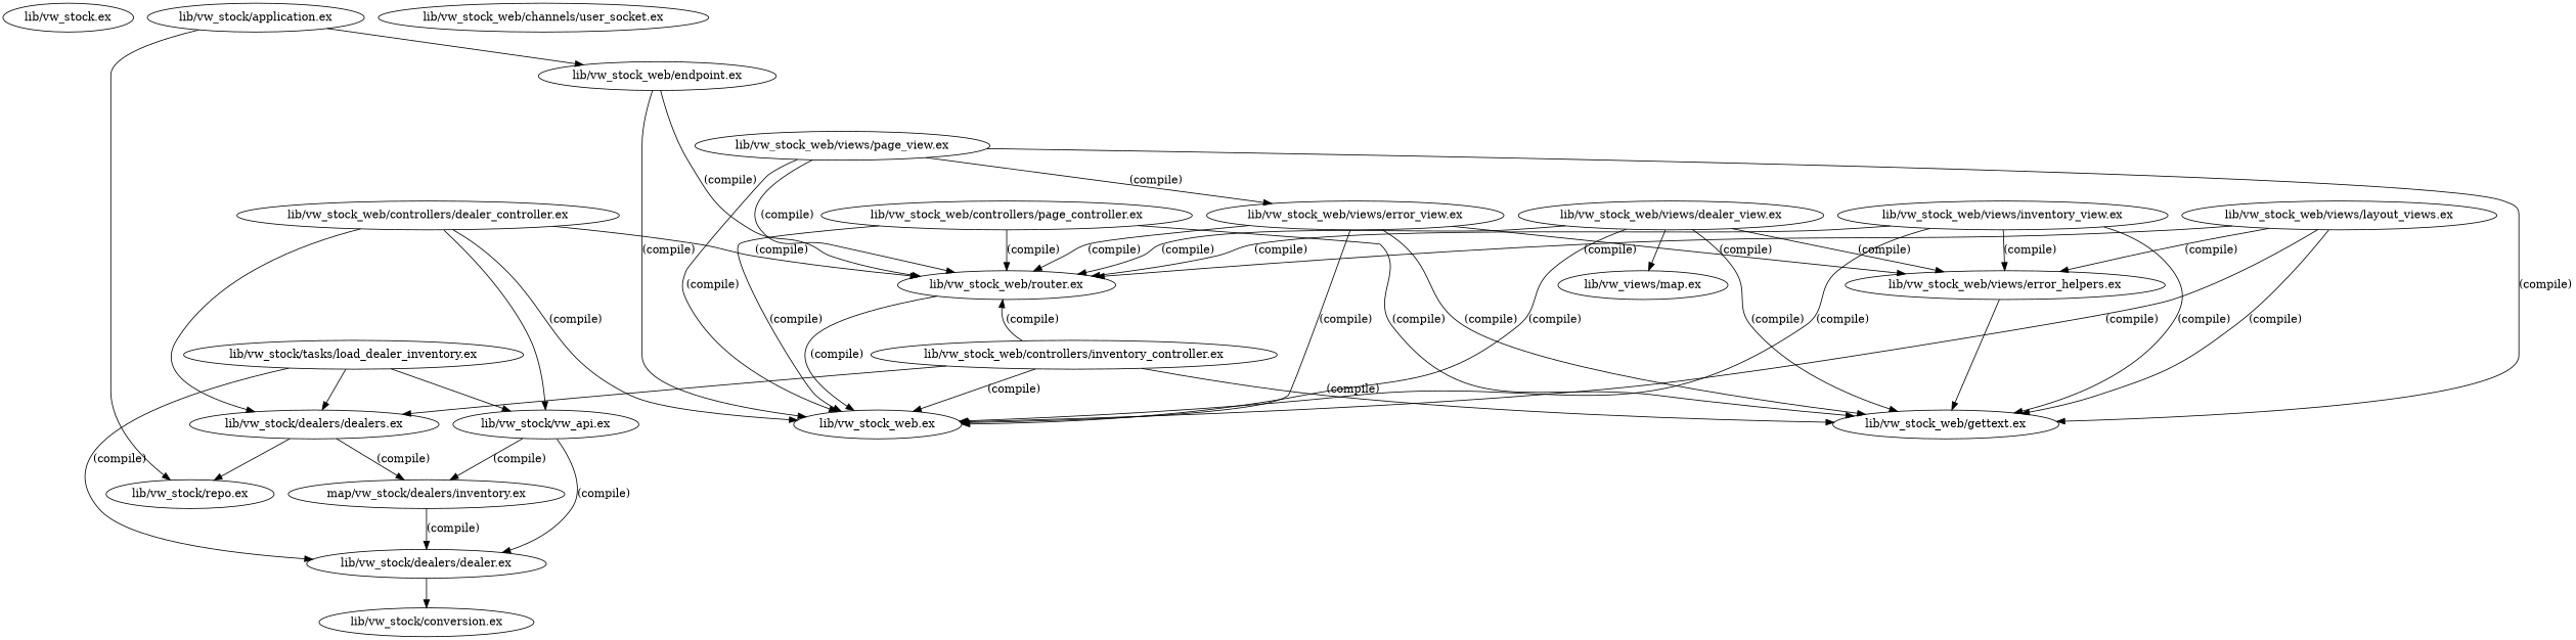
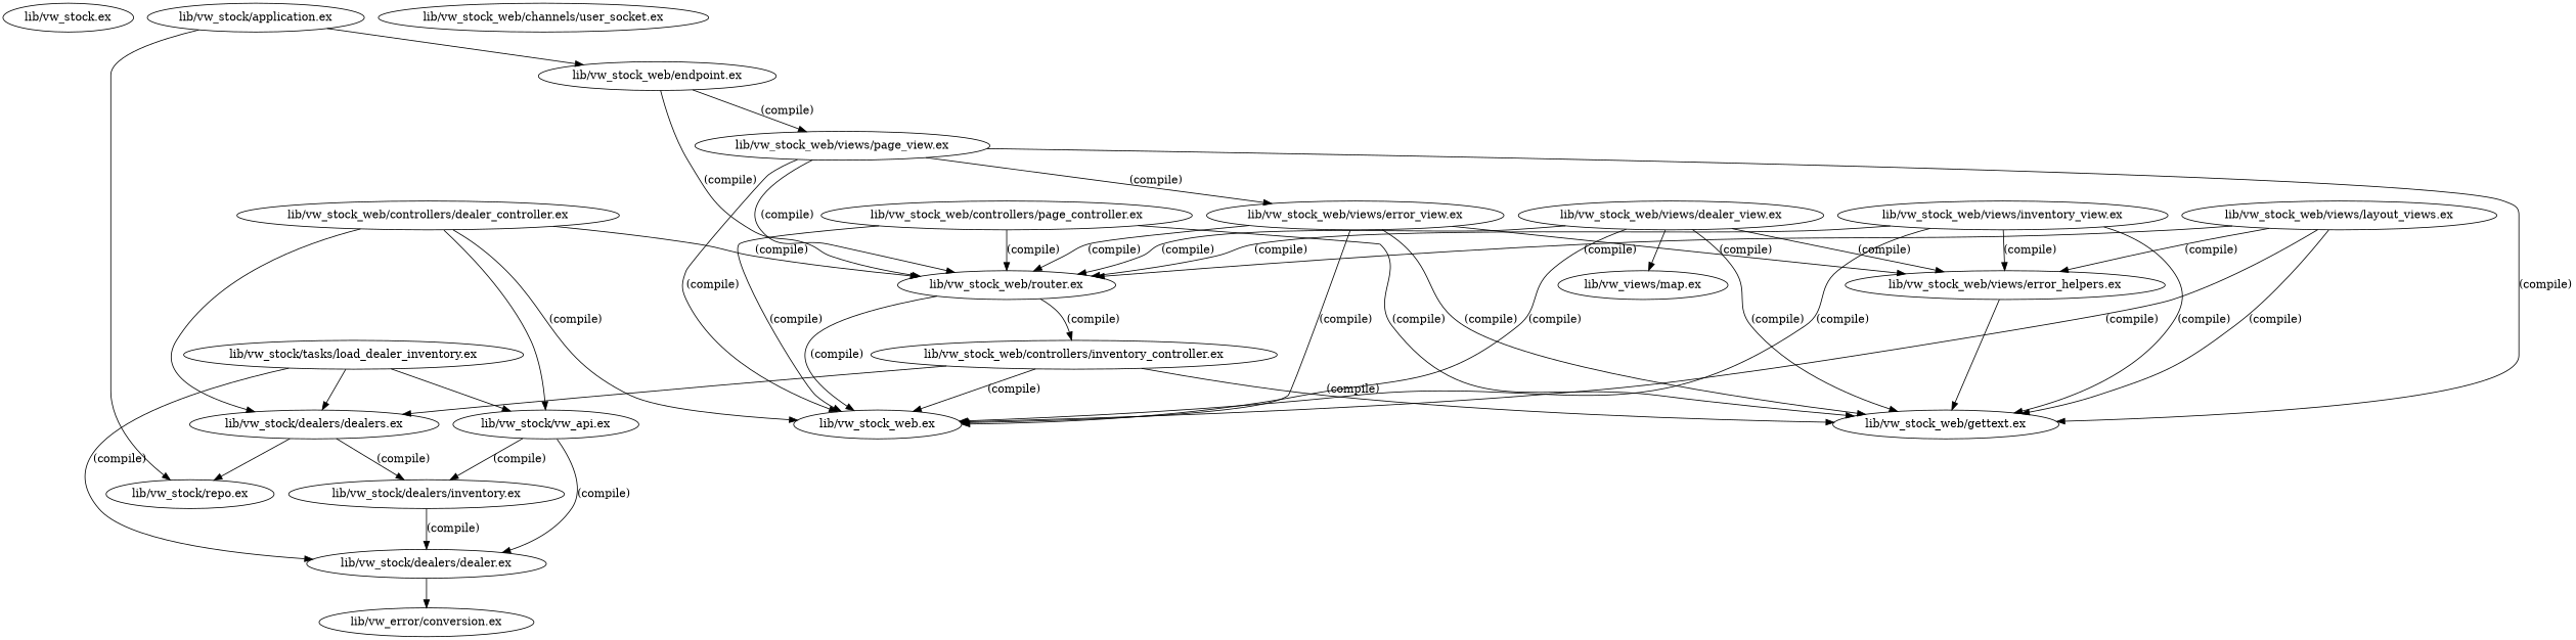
  digraph {
    "lib/vw_stock.ex"
    "lib/vw_stock/application.ex"
    "lib/vw_stock/repo.ex"
    "lib/vw_stock_web/endpoint.ex"
    "lib/vw_stock_web.ex"
    "lib/vw_stock_web/router.ex"
    "lib/vw_stock/dealers/dealer.ex"
-   "lib/vw_stock/conversion.ex"
+   "lib/vw_stock/conversion.ex" [label="lib/vw_error/conversion.ex"]
    "lib/vw_stock/dealers/dealers.ex"
-   "lib/vw_stock/dealers/inventory.ex" [label="map/vw_stock/dealers/inventory.ex"]
+   "lib/vw_stock/dealers/inventory.ex"
    "lib/vw_stock/tasks/load_dealer_inventory.ex"
    "lib/vw_stock/vw_api.ex"
    "lib/vw_stock_web/channels/user_socket.ex"
    "lib/vw_stock_web/controllers/dealer_controller.ex"
    "lib/vw_stock_web/controllers/inventory_controller.ex"
    "lib/vw_stock_web/gettext.ex"
    "lib/vw_stock_web/controllers/page_controller.ex"
    "lib/vw_stock_web/views/dealer_view.ex"
    n19 [label="lib/vw_views/map.ex"]
    "lib/vw_stock_web/views/error_helpers.ex"
    "lib/vw_stock_web/views/error_view.ex"
    "lib/vw_stock_web/views/inventory_view.ex"
    n23 [label="lib/vw_stock_web/views/layout_views.ex"]
    "lib/vw_stock_web/views/page_view.ex"
    "lib/vw_stock/application.ex" -> "lib/vw_stock/repo.ex"
    "lib/vw_stock/application.ex" -> "lib/vw_stock_web/endpoint.ex"
-   "lib/vw_stock_web/endpoint.ex" -> "lib/vw_stock_web.ex" [label="(compile)"]
+   "lib/vw_stock_web/endpoint.ex" -> "lib/vw_stock_web/views/page_view.ex" [label="(compile)"]
    "lib/vw_stock_web/endpoint.ex" -> "lib/vw_stock_web/router.ex" [label="(compile)"]
    "lib/vw_stock_web/router.ex" -> "lib/vw_stock_web.ex" [label="(compile)"]
    "lib/vw_stock/dealers/dealer.ex" -> "lib/vw_stock/conversion.ex"
    "lib/vw_stock/dealers/dealers.ex" -> "lib/vw_stock/repo.ex"
    "lib/vw_stock/dealers/dealers.ex" -> "lib/vw_stock/dealers/inventory.ex" [label="(compile)"]
    "lib/vw_stock/dealers/inventory.ex" -> "lib/vw_stock/dealers/dealer.ex" [label="(compile)"]
    "lib/vw_stock/tasks/load_dealer_inventory.ex" -> "lib/vw_stock/dealers/dealer.ex" [label="(compile)"]
    "lib/vw_stock/tasks/load_dealer_inventory.ex" -> "lib/vw_stock/dealers/dealers.ex"
    "lib/vw_stock/tasks/load_dealer_inventory.ex" -> "lib/vw_stock/vw_api.ex"
    "lib/vw_stock/vw_api.ex" -> "lib/vw_stock/dealers/dealer.ex" [label="(compile)"]
    "lib/vw_stock/vw_api.ex" -> "lib/vw_stock/dealers/inventory.ex" [label="(compile)"]
    "lib/vw_stock_web/controllers/dealer_controller.ex" -> "lib/vw_stock_web.ex" [label="(compile)"]
    "lib/vw_stock_web/controllers/dealer_controller.ex" -> "lib/vw_stock_web/router.ex" [label="(compile)"]
    "lib/vw_stock_web/controllers/dealer_controller.ex" -> "lib/vw_stock/dealers/dealers.ex"
    "lib/vw_stock_web/controllers/dealer_controller.ex" -> "lib/vw_stock/vw_api.ex"
    "lib/vw_stock_web/controllers/inventory_controller.ex" -> "lib/vw_stock_web.ex" [label="(compile)"]
-   "lib/vw_stock_web/controllers/inventory_controller.ex" -> "lib/vw_stock_web/router.ex" [label="(compile)"]
+   "lib/vw_stock_web/router.ex" -> "lib/vw_stock_web/controllers/inventory_controller.ex" [label="(compile)"]
    "lib/vw_stock_web/controllers/inventory_controller.ex" -> "lib/vw_stock/dealers/dealers.ex"
    "lib/vw_stock_web/controllers/inventory_controller.ex" -> "lib/vw_stock_web/gettext.ex" [label="(compile)"]
    "lib/vw_stock_web/controllers/page_controller.ex" -> "lib/vw_stock_web.ex" [label="(compile)"]
    "lib/vw_stock_web/controllers/page_controller.ex" -> "lib/vw_stock_web/router.ex" [label="(compile)"]
    "lib/vw_stock_web/controllers/page_controller.ex" -> "lib/vw_stock_web/gettext.ex" [label="(compile)"]
    "lib/vw_stock_web/views/dealer_view.ex" -> "lib/vw_stock_web.ex" [label="(compile)"]
    "lib/vw_stock_web/views/dealer_view.ex" -> "lib/vw_stock_web/router.ex" [label="(compile)"]
    "lib/vw_stock_web/views/dealer_view.ex" -> "lib/vw_stock_web/gettext.ex" [label="(compile)"]
    "lib/vw_stock_web/views/dealer_view.ex" -> n19
    "lib/vw_stock_web/views/dealer_view.ex" -> "lib/vw_stock_web/views/error_helpers.ex" [label="(compile)"]
    "lib/vw_stock_web/views/error_helpers.ex" -> "lib/vw_stock_web/gettext.ex"
    "lib/vw_stock_web/views/error_view.ex" -> "lib/vw_stock_web.ex" [label="(compile)"]
    "lib/vw_stock_web/views/error_view.ex" -> "lib/vw_stock_web/router.ex" [label="(compile)"]
    "lib/vw_stock_web/views/error_view.ex" -> "lib/vw_stock_web/gettext.ex" [label="(compile)"]
    "lib/vw_stock_web/views/error_view.ex" -> "lib/vw_stock_web/views/error_helpers.ex" [label="(compile)"]
    "lib/vw_stock_web/views/inventory_view.ex" -> "lib/vw_stock_web.ex" [label="(compile)"]
    "lib/vw_stock_web/views/inventory_view.ex" -> "lib/vw_stock_web/router.ex" [label="(compile)"]
    "lib/vw_stock_web/views/inventory_view.ex" -> "lib/vw_stock_web/gettext.ex" [label="(compile)"]
    "lib/vw_stock_web/views/inventory_view.ex" -> "lib/vw_stock_web/views/error_helpers.ex" [label="(compile)"]
    n23 -> "lib/vw_stock_web.ex" [label="(compile)"]
    n23 -> "lib/vw_stock_web/router.ex" [label="(compile)"]
    n23 -> "lib/vw_stock_web/gettext.ex" [label="(compile)"]
    n23 -> "lib/vw_stock_web/views/error_helpers.ex" [label="(compile)"]
    "lib/vw_stock_web/views/page_view.ex" -> "lib/vw_stock_web.ex" [label="(compile)"]
    "lib/vw_stock_web/views/page_view.ex" -> "lib/vw_stock_web/router.ex" [label="(compile)"]
    "lib/vw_stock_web/views/page_view.ex" -> "lib/vw_stock_web/gettext.ex" [label="(compile)"]
    "lib/vw_stock_web/views/page_view.ex" -> "lib/vw_stock_web/views/error_view.ex" [label="(compile)"]
  }
